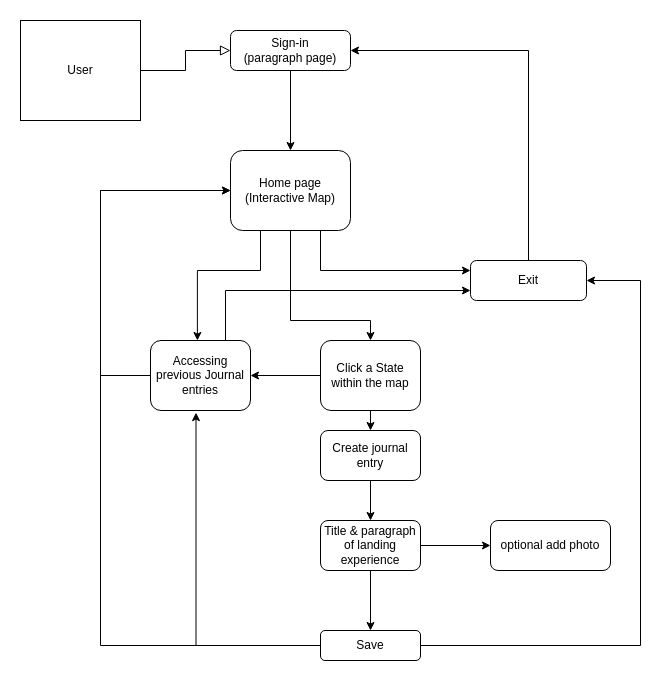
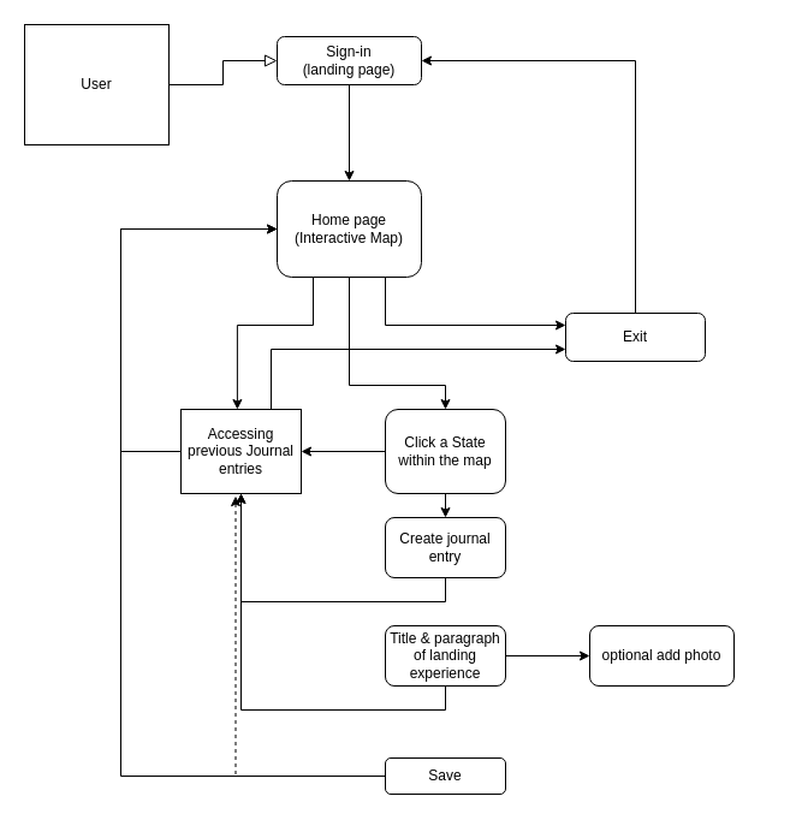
  <mxCell id="0" />
  <mxCell id="1" parent="0" />
  <mxCell id="2" value="" style="rounded=0;html=1;jettySize=auto;orthogonalLoop=1;fontSize=11;endArrow=block;endFill=0;endSize=8;strokeWidth=1;shadow=0;labelBackgroundColor=none;edgeStyle=orthogonalEdgeStyle;exitX=1;exitY=0.5;exitDx=0;exitDy=0;entryX=0;entryY=0.5;entryDx=0;entryDy=0;" parent="1" source="5" target="4" edge="1"><mxGeometry relative="1" as="geometry"><mxPoint x="290" y="190" as="targetPoint" /><Array as="points" /></mxGeometry></mxCell>
  <mxCell id="3" style="edgeStyle=orthogonalEdgeStyle;rounded=0;orthogonalLoop=1;jettySize=auto;html=1;exitX=0.5;exitY=1;exitDx=0;exitDy=0;entryX=0.5;entryY=0;entryDx=0;entryDy=0;" edge="1" parent="1" source="4" target="9"><mxGeometry relative="1" as="geometry" /></mxCell>
- <mxCell id="4" value="Sign-in &lt;br&gt;(paragraph page)" style="rounded=1;whiteSpace=wrap;html=1;fontSize=12;glass=0;strokeWidth=1;shadow=0;" parent="1" vertex="1"><mxGeometry x="230" y="30" width="120" height="40" as="geometry" /></mxCell>
+ <mxCell id="4" value="Sign-in &lt;br&gt;(landing page)" style="rounded=1;whiteSpace=wrap;html=1;fontSize=12;glass=0;strokeWidth=1;shadow=0;" parent="1" vertex="1"><mxGeometry x="230" y="30" width="120" height="40" as="geometry" /></mxCell>
  <mxCell id="5" value="User" style="rounded=0;whiteSpace=wrap;html=1;" vertex="1" parent="1"><mxGeometry x="20" y="20" width="120" height="100" as="geometry" /></mxCell>
  <mxCell id="6" style="edgeStyle=orthogonalEdgeStyle;rounded=0;orthogonalLoop=1;jettySize=auto;html=1;exitX=0.5;exitY=1;exitDx=0;exitDy=0;entryX=0.5;entryY=0;entryDx=0;entryDy=0;" edge="1" parent="1" source="9" target="16"><mxGeometry relative="1" as="geometry"><mxPoint x="400" y="320" as="targetPoint" /><Array as="points"><mxPoint x="290" y="320" /><mxPoint x="370" y="320" /></Array></mxGeometry></mxCell>
  <mxCell id="7" style="edgeStyle=orthogonalEdgeStyle;rounded=0;orthogonalLoop=1;jettySize=auto;html=1;exitX=0.25;exitY=1;exitDx=0;exitDy=0;entryX=0.469;entryY=0;entryDx=0;entryDy=0;entryPerimeter=0;" edge="1" parent="1" source="9" target="12"><mxGeometry relative="1" as="geometry"><mxPoint x="191" y="360" as="targetPoint" /><Array as="points"><mxPoint x="260" y="270" /><mxPoint x="197" y="270" /></Array></mxGeometry></mxCell>
  <mxCell id="8" style="edgeStyle=orthogonalEdgeStyle;rounded=0;orthogonalLoop=1;jettySize=auto;html=1;exitX=0.75;exitY=1;exitDx=0;exitDy=0;entryX=0;entryY=0.25;entryDx=0;entryDy=0;" edge="1" parent="1" source="9" target="14"><mxGeometry relative="1" as="geometry"><mxPoint x="470" y="280" as="targetPoint" /><Array as="points"><mxPoint x="320" y="270" /></Array></mxGeometry></mxCell>
  <mxCell id="9" value="Home page&lt;br&gt;(Interactive Map)" style="rounded=1;whiteSpace=wrap;html=1;" vertex="1" parent="1"><mxGeometry x="230" y="150" width="120" height="80" as="geometry" /></mxCell>
  <mxCell id="10" style="edgeStyle=orthogonalEdgeStyle;rounded=0;orthogonalLoop=1;jettySize=auto;html=1;exitX=0;exitY=0.5;exitDx=0;exitDy=0;entryX=0;entryY=0.5;entryDx=0;entryDy=0;" edge="1" parent="1" source="12" target="9"><mxGeometry relative="1" as="geometry"><Array as="points"><mxPoint x="100" y="375" /><mxPoint x="100" y="190" /></Array></mxGeometry></mxCell>
  <mxCell id="11" style="edgeStyle=orthogonalEdgeStyle;rounded=0;orthogonalLoop=1;jettySize=auto;html=1;exitX=0.75;exitY=0;exitDx=0;exitDy=0;entryX=0;entryY=0.75;entryDx=0;entryDy=0;" edge="1" parent="1" source="12" target="14"><mxGeometry relative="1" as="geometry" /></mxCell>
- <mxCell id="12" value="Accessing previous Journal entries" style="rounded=1;whiteSpace=wrap;html=1;" vertex="1" parent="1"><mxGeometry x="150" y="340" width="100" height="70" as="geometry" /></mxCell>
+ <mxCell id="12" value="Accessing previous Journal entries" style="whiteSpace=wrap;html=1;rounded=0;" vertex="1" parent="1"><mxGeometry x="150" y="340" width="100" height="70" as="geometry" /></mxCell>
  <mxCell id="13" style="edgeStyle=orthogonalEdgeStyle;rounded=0;orthogonalLoop=1;jettySize=auto;html=1;exitX=0.5;exitY=0;exitDx=0;exitDy=0;entryX=1;entryY=0.5;entryDx=0;entryDy=0;" edge="1" parent="1" source="14" target="4"><mxGeometry relative="1" as="geometry" /></mxCell>
  <mxCell id="14" value="Exit" style="rounded=1;whiteSpace=wrap;html=1;" vertex="1" parent="1"><mxGeometry x="470" y="260" width="116" height="40" as="geometry" /></mxCell>
  <mxCell id="15" style="edgeStyle=orthogonalEdgeStyle;rounded=0;orthogonalLoop=1;jettySize=auto;html=1;exitX=0.5;exitY=1;exitDx=0;exitDy=0;entryX=0.5;entryY=0;entryDx=0;entryDy=0;" edge="1" parent="1" source="16" target="19"><mxGeometry relative="1" as="geometry" /></mxCell>
  <mxCell id="16" value="Click a State within the map" style="rounded=1;whiteSpace=wrap;html=1;" vertex="1" parent="1"><mxGeometry x="320" y="340" width="100" height="70" as="geometry" /></mxCell>
- <mxCell id="17" style="edgeStyle=orthogonalEdgeStyle;rounded=0;orthogonalLoop=1;jettySize=auto;html=1;exitX=0.5;exitY=1;exitDx=0;exitDy=0;entryX=0.5;entryY=0;entryDx=0;entryDy=0;" edge="1" parent="1" source="19" target="27"><mxGeometry relative="1" as="geometry"><mxPoint x="370.31" y="510" as="targetPoint" /></mxGeometry></mxCell>
+ <mxCell id="17" style="edgeStyle=orthogonalEdgeStyle;rounded=0;orthogonalLoop=1;jettySize=auto;html=1;exitX=0.5;exitY=1;exitDx=0;exitDy=0;" edge="1" parent="1" source="19" target="12"><mxGeometry relative="1" as="geometry"><mxPoint x="370.31" y="510" as="targetPoint" /></mxGeometry></mxCell>
  <mxCell id="18" style="edgeStyle=orthogonalEdgeStyle;rounded=0;orthogonalLoop=1;jettySize=auto;html=1;exitX=0;exitY=0.5;exitDx=0;exitDy=0;entryX=1;entryY=0.5;entryDx=0;entryDy=0;" edge="1" parent="1" source="16" target="12"><mxGeometry relative="1" as="geometry"><Array as="points" /></mxGeometry></mxCell>
  <mxCell id="19" value="Create journal entry" style="rounded=1;whiteSpace=wrap;html=1;" vertex="1" parent="1"><mxGeometry x="320" y="430" width="100" height="50" as="geometry" /></mxCell>
  <mxCell id="20" value="optional add photo" style="whiteSpace=wrap;html=1;rounded=1;" vertex="1" parent="1"><mxGeometry x="490" y="520" width="120" height="50" as="geometry" /></mxCell>
- <mxCell id="21" style="edgeStyle=orthogonalEdgeStyle;rounded=0;orthogonalLoop=1;jettySize=auto;html=1;entryX=0.455;entryY=1.03;entryDx=0;entryDy=0;entryPerimeter=0;" edge="1" parent="1" source="24" target="12"><mxGeometry relative="1" as="geometry" /></mxCell>
+ <mxCell id="21" style="edgeStyle=orthogonalEdgeStyle;rounded=0;orthogonalLoop=1;jettySize=auto;html=1;entryX=0.455;entryY=1.03;entryDx=0;entryDy=0;entryPerimeter=0;dashed=1;" edge="1" parent="1" source="24" target="12"><mxGeometry relative="1" as="geometry" /></mxCell>
  <mxCell id="22" style="edgeStyle=orthogonalEdgeStyle;rounded=0;orthogonalLoop=1;jettySize=auto;html=1;exitX=0;exitY=0.5;exitDx=0;exitDy=0;entryX=0;entryY=0.5;entryDx=0;entryDy=0;" edge="1" parent="1" source="24" target="9"><mxGeometry relative="1" as="geometry"><Array as="points"><mxPoint x="100" y="645" /><mxPoint x="100" y="190" /></Array></mxGeometry></mxCell>
- <mxCell id="23" style="edgeStyle=orthogonalEdgeStyle;rounded=0;orthogonalLoop=1;jettySize=auto;html=1;exitX=1;exitY=0.5;exitDx=0;exitDy=0;entryX=1;entryY=0.5;entryDx=0;entryDy=0;" edge="1" parent="1" source="24" target="14"><mxGeometry relative="1" as="geometry"><Array as="points"><mxPoint x="640" y="645" /><mxPoint x="640" y="280" /></Array></mxGeometry></mxCell>
  <mxCell id="24" value="Save" style="rounded=1;whiteSpace=wrap;html=1;" vertex="1" parent="1"><mxGeometry x="320" y="630" width="100" height="30" as="geometry" /></mxCell>
- <mxCell id="25" style="edgeStyle=orthogonalEdgeStyle;rounded=0;orthogonalLoop=1;jettySize=auto;html=1;exitX=0.5;exitY=1;exitDx=0;exitDy=0;entryX=0.5;entryY=0;entryDx=0;entryDy=0;" edge="1" parent="1" source="27" target="24"><mxGeometry relative="1" as="geometry" /></mxCell>
+ <mxCell id="25" style="edgeStyle=orthogonalEdgeStyle;rounded=0;orthogonalLoop=1;jettySize=auto;html=1;exitX=0.5;exitY=1;exitDx=0;exitDy=0;" edge="1" parent="1" source="27" target="12"><mxGeometry relative="1" as="geometry" /></mxCell>
  <mxCell id="26" style="edgeStyle=orthogonalEdgeStyle;rounded=0;orthogonalLoop=1;jettySize=auto;html=1;exitX=1;exitY=0.5;exitDx=0;exitDy=0;entryX=0;entryY=0.5;entryDx=0;entryDy=0;" edge="1" parent="1" source="27" target="20"><mxGeometry relative="1" as="geometry" /></mxCell>
  <mxCell id="27" value="Title &amp;amp; paragraph of landing experience" style="rounded=1;whiteSpace=wrap;html=1;" vertex="1" parent="1"><mxGeometry x="320" y="520" width="100" height="50" as="geometry" /></mxCell>
